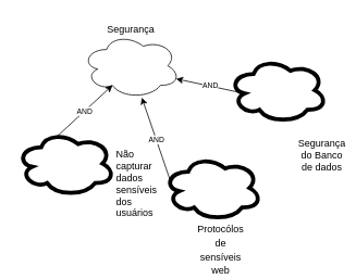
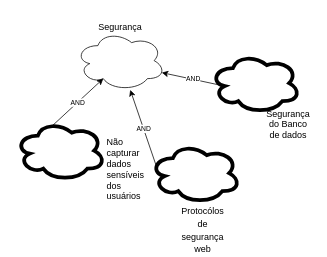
  <mxCell id="0" />
  <mxCell id="1" parent="0" />
  <mxCell id="2" value="" style="group" vertex="1" connectable="0" parent="1"><mxGeometry x="100" y="20" width="120" height="100" as="geometry" /></mxCell>
  <mxCell id="3" value="" style="ellipse;shape=cloud;whiteSpace=wrap;html=1;imageBorder=none;" vertex="1" parent="2"><mxGeometry y="20" width="120" height="80" as="geometry" /></mxCell>
  <mxCell id="4" value="Segurança" style="text;html=1;strokeColor=none;fillColor=none;align=center;verticalAlign=middle;whiteSpace=wrap;rounded=0;" vertex="1" parent="2"><mxGeometry x="30" width="60" height="30" as="geometry" /></mxCell>
  <mxCell id="5" value="" style="group" vertex="1" connectable="0" parent="1"><mxGeometry x="20" y="160" width="170" height="80" as="geometry" /></mxCell>
  <mxCell id="6" value="" style="ellipse;shape=cloud;whiteSpace=wrap;html=1;strokeColor=#000000;strokeWidth=5;" vertex="1" parent="5"><mxGeometry width="120" height="80" as="geometry" /></mxCell>
  <mxCell id="7" value="Não capturar dados sensíveis dos usuários" style="text;html=1;strokeColor=none;fillColor=none;align=left;verticalAlign=middle;whiteSpace=wrap;rounded=0;" vertex="1" parent="5"><mxGeometry x="120" y="50" width="60" height="30" as="geometry" /></mxCell>
  <mxCell id="8" value="AND" style="endArrow=classic;html=1;rounded=0;fontSize=9;fontColor=#000000;entryX=0.31;entryY=0.8;entryDx=0;entryDy=0;entryPerimeter=0;exitX=0.4;exitY=0.1;exitDx=0;exitDy=0;exitPerimeter=0;" edge="1" parent="1" source="6" target="3"><mxGeometry relative="1" as="geometry"><mxPoint x="-100" y="30" as="sourcePoint" /><mxPoint x="40" y="370" as="targetPoint" /></mxGeometry></mxCell>
  <mxCell id="9" value="AND" style="endArrow=classic;html=1;rounded=0;fontSize=9;fontColor=#000000;exitX=0.07;exitY=0.4;exitDx=0;exitDy=0;exitPerimeter=0;" edge="1" parent="1" source="11" target="3"><mxGeometry relative="1" as="geometry"><mxPoint x="320" y="60" as="sourcePoint" /><mxPoint x="320" y="60" as="targetPoint" /></mxGeometry></mxCell>
  <mxCell id="10" value="" style="group" vertex="1" connectable="0" parent="1"><mxGeometry x="200" y="190" width="120" height="130" as="geometry" /></mxCell>
  <mxCell id="11" value="" style="ellipse;shape=cloud;whiteSpace=wrap;html=1;strokeColor=#000000;strokeWidth=5;fontSize=14;" vertex="1" parent="10"><mxGeometry width="120" height="80" as="geometry" /></mxCell>
- <mxCell id="12" value="&lt;font style=&quot;font-size: 12px&quot;&gt;Protocólos de sensíveis web&lt;/font&gt;" style="text;html=1;strokeColor=none;fillColor=none;align=center;verticalAlign=middle;whiteSpace=wrap;rounded=0;fontSize=14;" vertex="1" parent="10"><mxGeometry x="40" y="100" width="60" height="30" as="geometry" /></mxCell>
+ <mxCell id="12" value="&lt;font style=&quot;font-size: 12px&quot;&gt;Protocólos de segurança web&lt;/font&gt;" style="text;html=1;strokeColor=none;fillColor=none;align=center;verticalAlign=middle;whiteSpace=wrap;rounded=0;fontSize=14;" vertex="1" parent="10"><mxGeometry x="40" y="100" width="60" height="30" as="geometry" /></mxCell>
  <mxCell id="13" value="" style="ellipse;shape=cloud;whiteSpace=wrap;html=1;strokeColor=#000000;strokeWidth=5;fontSize=12;" vertex="1" parent="1"><mxGeometry x="280" y="70" width="120" height="80" as="geometry" /></mxCell>
- <mxCell id="14" value="Segurança do Banco de dados" style="text;html=1;strokeColor=none;fillColor=none;align=center;verticalAlign=middle;whiteSpace=wrap;rounded=0;fontSize=12;" vertex="1" parent="1"><mxGeometry x="364" y="175" width="60" height="30" as="geometry" /></mxCell>
+ <mxCell id="14" value="Segurança do Banco de dados" style="text;html=1;strokeColor=none;fillColor=none;align=center;verticalAlign=middle;whiteSpace=wrap;rounded=0;fontSize=12;" vertex="1" parent="1"><mxGeometry x="354" y="150" width="60" height="30" as="geometry" /></mxCell>
  <mxCell id="15" value="AND" style="endArrow=classic;html=1;rounded=0;fontSize=9;fontColor=#000000;entryX=0.96;entryY=0.7;entryDx=0;entryDy=0;entryPerimeter=0;exitX=0.16;exitY=0.55;exitDx=0;exitDy=0;exitPerimeter=0;" edge="1" parent="1" source="13" target="3"><mxGeometry relative="1" as="geometry"><mxPoint x="180" y="110" as="sourcePoint" /><mxPoint x="180" y="110" as="targetPoint" /></mxGeometry></mxCell>
